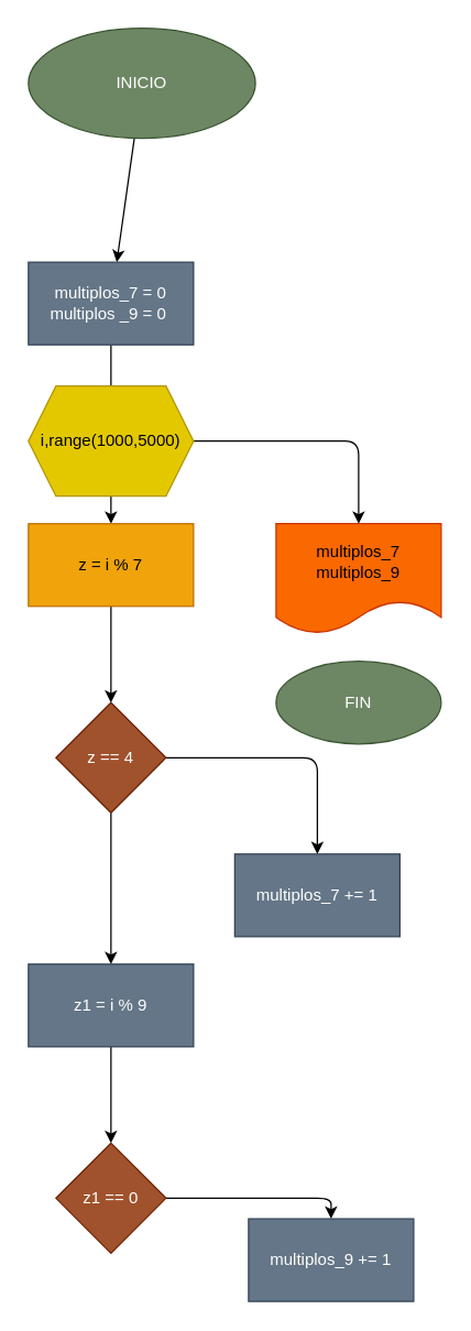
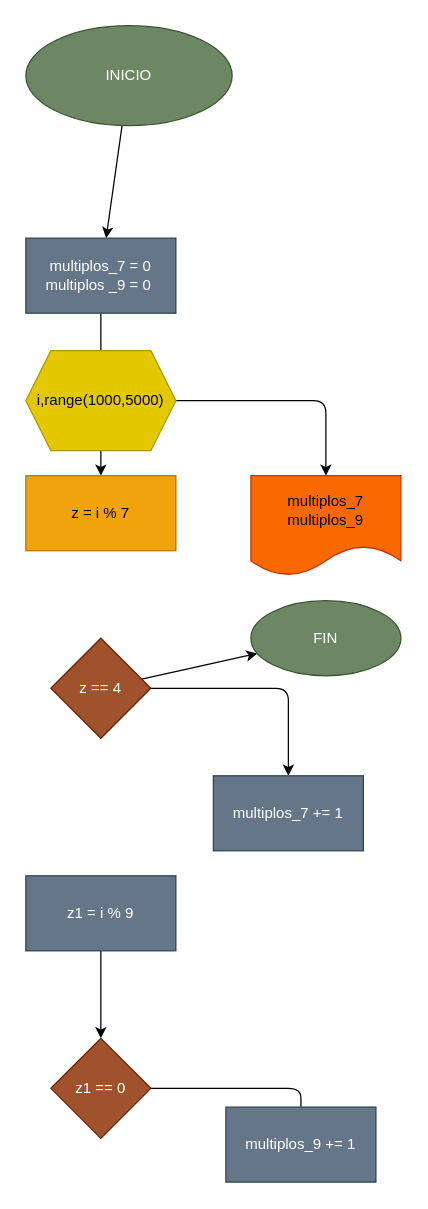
  <mxCell id="0" />
  <mxCell id="1" parent="0" />
  <mxCell id="2" value="" style="edgeStyle=none;html=1;" parent="1" source="3" target="5" edge="1"><mxGeometry relative="1" as="geometry" /></mxCell>
  <mxCell id="3" value="INICIO" style="ellipse;whiteSpace=wrap;html=1;fillColor=#6d8764;fontColor=#ffffff;strokeColor=#3A5431;" parent="1" vertex="1"><mxGeometry x="20" y="20" width="165" height="80" as="geometry" /></mxCell>
  <mxCell id="4" value="" style="edgeStyle=none;html=1;" parent="1" source="5" edge="1"><mxGeometry relative="1" as="geometry"><mxPoint x="80" y="325" as="targetPoint" /></mxGeometry></mxCell>
  <mxCell id="5" value="multiplos_7 = 0&lt;br&gt;multiplos _9 = 0&amp;nbsp;" style="whiteSpace=wrap;html=1;fillColor=#647687;fontColor=#ffffff;strokeColor=#314354;" parent="1" vertex="1"><mxGeometry x="20" y="190" width="120" height="60" as="geometry" /></mxCell>
  <mxCell id="6" value="" style="edgeStyle=none;html=1;" edge="1" parent="1" source="8" target="10"><mxGeometry relative="1" as="geometry" /></mxCell>
  <mxCell id="7" value="" style="edgeStyle=none;html=1;" edge="1" parent="1" source="8" target="20"><mxGeometry relative="1" as="geometry"><Array as="points"><mxPoint x="260" y="320" /></Array></mxGeometry></mxCell>
  <mxCell id="8" value="i,range(1000,5000)" style="shape=hexagon;perimeter=hexagonPerimeter2;whiteSpace=wrap;html=1;fixedSize=1;fillColor=#e3c800;fontColor=#000000;strokeColor=#B09500;" parent="1" vertex="1"><mxGeometry x="20" y="280" width="120" height="80" as="geometry" /></mxCell>
- <mxCell id="9" value="" style="edgeStyle=none;html=1;" edge="1" parent="1" source="10" target="13"><mxGeometry relative="1" as="geometry" /></mxCell>
  <mxCell id="10" value="z = i % 7" style="whiteSpace=wrap;html=1;fillColor=#f0a30a;fontColor=#000000;strokeColor=#BD7000;" vertex="1" parent="1"><mxGeometry x="20" y="380" width="120" height="60" as="geometry" /></mxCell>
  <mxCell id="11" value="" style="edgeStyle=none;html=1;" edge="1" parent="1" source="13" target="14"><mxGeometry relative="1" as="geometry"><Array as="points"><mxPoint x="230" y="550" /></Array></mxGeometry></mxCell>
- <mxCell id="12" value="" style="edgeStyle=none;html=1;" edge="1" parent="1" source="13" target="16"><mxGeometry relative="1" as="geometry" /></mxCell>
+ <mxCell id="12" value="" style="edgeStyle=none;html=1;" edge="1" parent="1" source="13" target="21"><mxGeometry relative="1" as="geometry" /></mxCell>
  <mxCell id="13" value="z == 4" style="rhombus;whiteSpace=wrap;html=1;fillColor=#a0522d;fontColor=#ffffff;strokeColor=#6D1F00;" vertex="1" parent="1"><mxGeometry x="40" y="510" width="80" height="80" as="geometry" /></mxCell>
  <mxCell id="14" value="multiplos_7 += 1" style="whiteSpace=wrap;html=1;fillColor=#647687;fontColor=#ffffff;strokeColor=#314354;" vertex="1" parent="1"><mxGeometry x="170" y="620" width="120" height="60" as="geometry" /></mxCell>
  <mxCell id="15" value="" style="edgeStyle=none;html=1;" edge="1" parent="1" source="16" target="18"><mxGeometry relative="1" as="geometry" /></mxCell>
  <mxCell id="16" value="z1 = i % 9" style="whiteSpace=wrap;html=1;fillColor=#647687;fontColor=#ffffff;strokeColor=#314354;" vertex="1" parent="1"><mxGeometry x="20" y="700" width="120" height="60" as="geometry" /></mxCell>
- <mxCell id="17" value="" style="edgeStyle=none;html=1;" edge="1" parent="1" source="18" target="19"><mxGeometry relative="1" as="geometry"><Array as="points"><mxPoint x="240" y="870" /></Array></mxGeometry></mxCell>
+ <mxCell id="17" value="" style="edgeStyle=none;html=1;endArrow=none;" edge="1" parent="1" source="18" target="19"><mxGeometry relative="1" as="geometry"><Array as="points"><mxPoint x="240" y="870" /></Array></mxGeometry></mxCell>
  <mxCell id="18" value="z1 == 0" style="rhombus;whiteSpace=wrap;html=1;fillColor=#a0522d;fontColor=#ffffff;strokeColor=#6D1F00;" vertex="1" parent="1"><mxGeometry x="40" y="830" width="80" height="80" as="geometry" /></mxCell>
  <mxCell id="19" value="multiplos_9 += 1" style="whiteSpace=wrap;html=1;fillColor=#647687;fontColor=#ffffff;strokeColor=#314354;" vertex="1" parent="1"><mxGeometry x="180" y="885" width="120" height="60" as="geometry" /></mxCell>
  <mxCell id="20" value="multiplos_7&lt;br&gt;multiplos_9" style="shape=document;whiteSpace=wrap;html=1;boundedLbl=1;fillColor=#fa6800;fontColor=#000000;strokeColor=#C73500;" vertex="1" parent="1"><mxGeometry x="200" y="380" width="120" height="80" as="geometry" /></mxCell>
  <mxCell id="21" value="FIN" style="ellipse;whiteSpace=wrap;html=1;fillColor=#6d8764;fontColor=#ffffff;strokeColor=#3A5431;" vertex="1" parent="1"><mxGeometry x="200" y="480" width="120" height="60" as="geometry" /></mxCell>
